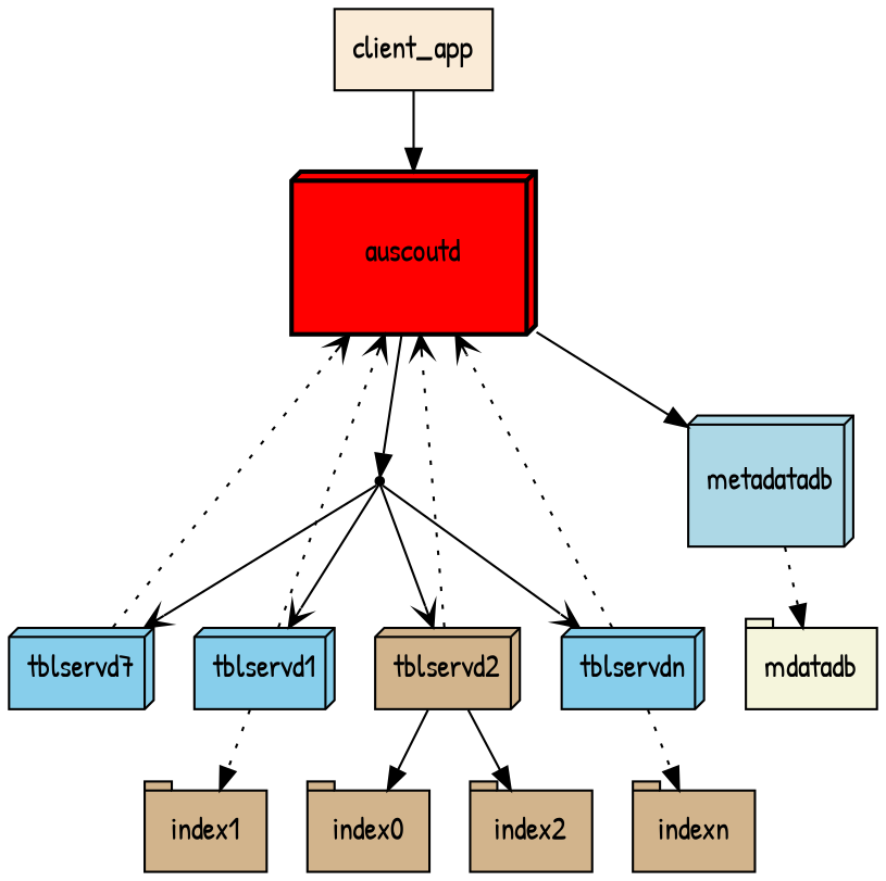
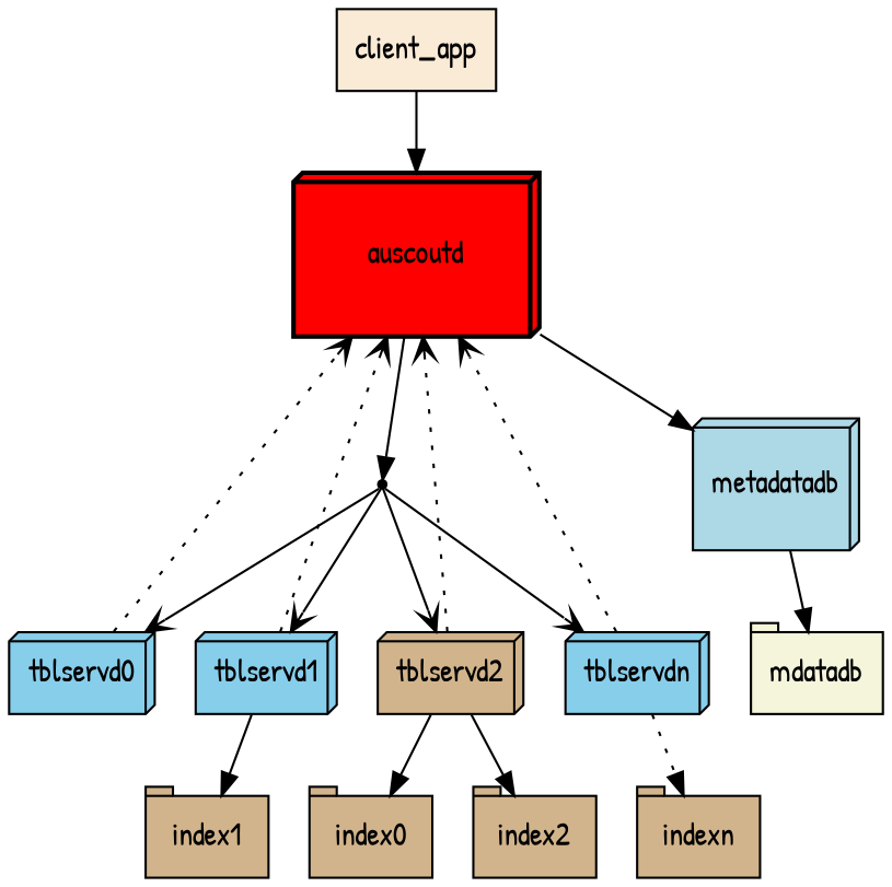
  digraph {
    fontname="Patrick Hand"
    randir=LR
    node [fillcolor=tan fontname="Patrick Hand" shape=box3d style=filled]
    edge [arrowhead=vee fontname="Patrick Hand"]
    auscoutd [fillcolor=red height=1 style="bold, filled" width=1.5]
    publish [shape=point fillcolor="" style=""]
    metadatadb [fillcolor=lightblue height=0.80 width=1]
-   tblservd0 [fillcolor=skyblue label=tblservd7]
+   tblservd0 [fillcolor=skyblue]
    tblservd1 [fillcolor=skyblue]
    tblservd2
    tblservdn [fillcolor=skyblue]
    mdatadb [fillcolor=beige shape=tab]
    index0 [shape=tab]
    index1 [shape=tab]
    index2 [shape=tab]
    indexn [shape=tab]
    client_app [fillcolor=antiquewhite shape=rect]
    auscoutd -> publish [arrowhead=normal]
    auscoutd -> metadatadb [arrowhead=""]
    publish -> tblservd0
    publish -> tblservd1
    publish -> tblservd2
    publish -> tblservdn
-   metadatadb -> mdatadb [style=dotted arrowhead=""]
+   metadatadb -> mdatadb [arrowhead=""]
    tblservd0 -> auscoutd [style=dotted]
    tblservd1 -> auscoutd [style=dotted]
-   tblservd1 -> index1 [style=dotted arrowhead=""]
+   tblservd1 -> index1 [arrowhead=""]
    tblservd2 -> auscoutd [style=dotted]
    tblservd2 -> index0 [arrowhead=""]
    tblservd2 -> index2 [arrowhead=""]
    tblservdn -> auscoutd [style=dotted]
    tblservdn -> indexn [style=dotted arrowhead=""]
    client_app -> auscoutd [arrowhead=""]
  }
